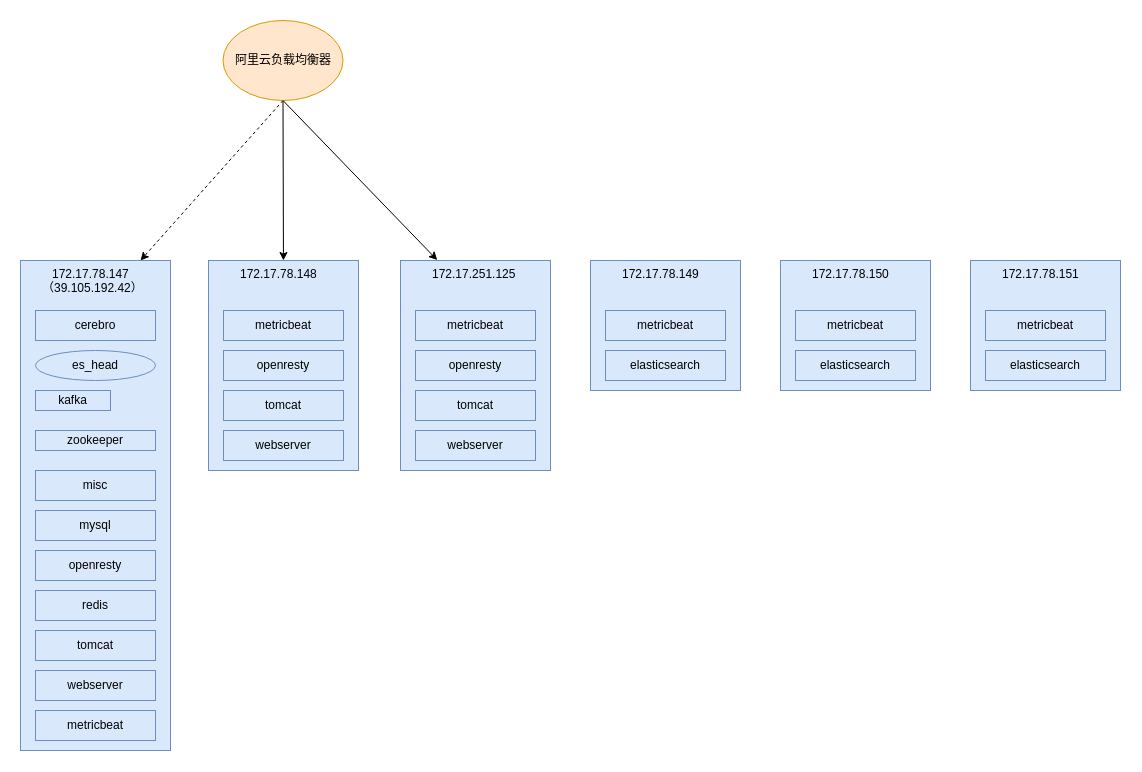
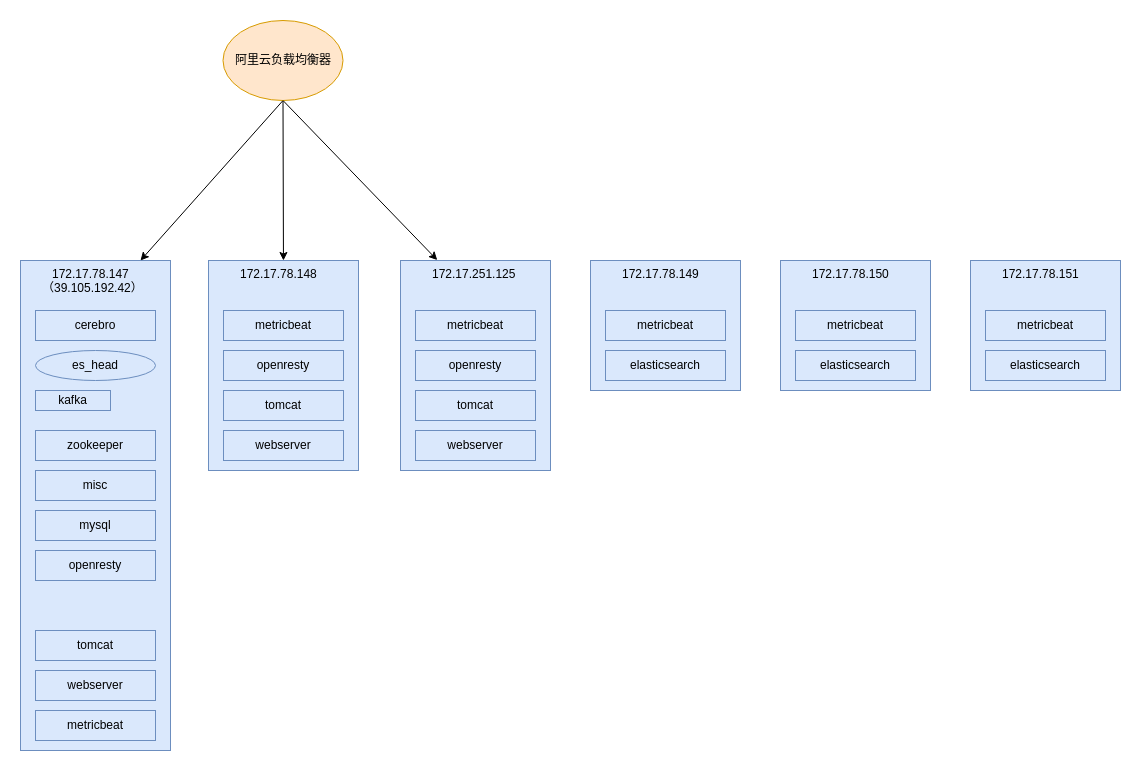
  <mxCell id="0" />
  <mxCell id="1" parent="0" />
  <mxCell id="2" value="" style="rounded=0;orthogonalLoop=1;jettySize=auto;html=1;entryX=0.5;entryY=0;entryDx=0;entryDy=0;strokeColor=none;" edge="1" parent="1" source="5" target="21"><mxGeometry relative="1" as="geometry"><mxPoint x="283" y="220" as="targetPoint" /></mxGeometry></mxCell>
  <mxCell id="3" style="rounded=0;orthogonalLoop=1;jettySize=auto;html=1;exitX=0.5;exitY=1;exitDx=0;exitDy=0;entryX=0.075;entryY=-0.014;entryDx=0;entryDy=0;entryPerimeter=0;" edge="1" parent="1" source="5" target="27"><mxGeometry relative="1" as="geometry" /></mxCell>
  <mxCell id="4" style="edgeStyle=none;rounded=0;orthogonalLoop=1;jettySize=auto;html=1;exitX=0.5;exitY=1;exitDx=0;exitDy=0;" edge="1" parent="1" source="5" target="21"><mxGeometry relative="1" as="geometry" /></mxCell>
  <mxCell id="5" value="阿里云负载均衡器" style="ellipse;whiteSpace=wrap;html=1;fillColor=#ffe6cc;strokeColor=#d79b00;" vertex="1" parent="1"><mxGeometry x="222.5" y="20" width="120" height="80" as="geometry" /></mxCell>
  <mxCell id="6" value="&lt;p&gt;&lt;br&gt;&lt;/p&gt;" style="rounded=0;whiteSpace=wrap;html=1;fillColor=#dae8fc;strokeColor=#6c8ebf;" vertex="1" parent="1"><mxGeometry x="20" y="260" width="150" height="490" as="geometry" /></mxCell>
- <mxCell id="7" value="" style="endArrow=classic;html=1;entryX=0.5;entryY=0;entryDx=0;entryDy=0;exitX=0.5;exitY=1;exitDx=0;exitDy=0;dashed=1;" edge="1" parent="1" source="5" target="8"><mxGeometry width="50" height="50" relative="1" as="geometry"><mxPoint x="30" y="380" as="sourcePoint" /><mxPoint x="80" y="330" as="targetPoint" /></mxGeometry></mxCell>
+ <mxCell id="7" value="" style="endArrow=classic;html=1;entryX=0.5;entryY=0;entryDx=0;entryDy=0;exitX=0.5;exitY=1;exitDx=0;exitDy=0;" edge="1" parent="1" source="5" target="8"><mxGeometry width="50" height="50" relative="1" as="geometry"><mxPoint x="30" y="380" as="sourcePoint" /><mxPoint x="80" y="330" as="targetPoint" /></mxGeometry></mxCell>
  <mxCell id="8" value="&amp;nbsp; &amp;nbsp;172.17.78.147&lt;br&gt;（39.105.192.42）" style="text;html=1;" vertex="1" parent="1"><mxGeometry x="40" y="260" width="200" height="30" as="geometry" /></mxCell>
  <mxCell id="9" value="cerebro" style="rounded=0;whiteSpace=wrap;html=1;fillColor=#dae8fc;strokeColor=#6c8ebf;" vertex="1" parent="1"><mxGeometry x="35" y="310" width="120" height="30" as="geometry" /></mxCell>
  <mxCell id="10" value="es_head" style="ellipse;whiteSpace=wrap;html=1;fillColor=#dae8fc;strokeColor=#6c8ebf;" vertex="1" parent="1"><mxGeometry x="35" y="350" width="120" height="30" as="geometry" /></mxCell>
  <mxCell id="11" value="kafka" style="rounded=0;whiteSpace=wrap;html=1;fillColor=#dae8fc;strokeColor=#6c8ebf;" vertex="1" parent="1"><mxGeometry x="35" y="390" width="75" height="20" as="geometry" /></mxCell>
- <mxCell id="12" value="zookeeper" style="rounded=0;whiteSpace=wrap;html=1;fillColor=#dae8fc;strokeColor=#6c8ebf;" vertex="1" parent="1"><mxGeometry x="35" y="430" width="120" height="20" as="geometry" /></mxCell>
+ <mxCell id="12" value="zookeeper" style="rounded=0;whiteSpace=wrap;html=1;fillColor=#dae8fc;strokeColor=#6c8ebf;" vertex="1" parent="1"><mxGeometry x="35" y="430" width="120" height="30" as="geometry" /></mxCell>
  <mxCell id="13" value="misc" style="rounded=0;whiteSpace=wrap;html=1;fillColor=#dae8fc;strokeColor=#6c8ebf;" vertex="1" parent="1"><mxGeometry x="35" y="470" width="120" height="30" as="geometry" /></mxCell>
  <mxCell id="14" value="mysql" style="rounded=0;whiteSpace=wrap;html=1;fillColor=#dae8fc;strokeColor=#6c8ebf;" vertex="1" parent="1"><mxGeometry x="35" y="510" width="120" height="30" as="geometry" /></mxCell>
  <mxCell id="15" value="openresty" style="rounded=0;whiteSpace=wrap;html=1;fillColor=#dae8fc;strokeColor=#6c8ebf;" vertex="1" parent="1"><mxGeometry x="35" y="550" width="120" height="30" as="geometry" /></mxCell>
- <mxCell id="16" value="redis" style="rounded=0;whiteSpace=wrap;html=1;fillColor=#dae8fc;strokeColor=#6c8ebf;" vertex="1" parent="1"><mxGeometry x="35" y="590" width="120" height="30" as="geometry" /></mxCell>
  <mxCell id="17" value="tomcat" style="rounded=0;whiteSpace=wrap;html=1;fillColor=#dae8fc;strokeColor=#6c8ebf;" vertex="1" parent="1"><mxGeometry x="35" y="630" width="120" height="30" as="geometry" /></mxCell>
  <mxCell id="18" value="webserver" style="rounded=0;whiteSpace=wrap;html=1;fillColor=#dae8fc;strokeColor=#6c8ebf;" vertex="1" parent="1"><mxGeometry x="35" y="670" width="120" height="30" as="geometry" /></mxCell>
  <mxCell id="19" value="metricbeat" style="rounded=0;whiteSpace=wrap;html=1;fillColor=#dae8fc;strokeColor=#6c8ebf;" vertex="1" parent="1"><mxGeometry x="35" y="710" width="120" height="30" as="geometry" /></mxCell>
  <mxCell id="20" value="&lt;p&gt;&lt;br&gt;&lt;/p&gt;" style="rounded=0;whiteSpace=wrap;html=1;fillColor=#dae8fc;strokeColor=#6c8ebf;" vertex="1" parent="1"><mxGeometry x="208" y="260" width="150" height="210" as="geometry" /></mxCell>
  <mxCell id="21" value="172.17.78.148" style="text;html=1;" vertex="1" parent="1"><mxGeometry x="238" y="260" width="90" height="30" as="geometry" /></mxCell>
  <mxCell id="22" value="metricbeat" style="rounded=0;whiteSpace=wrap;html=1;fillColor=#dae8fc;strokeColor=#6c8ebf;" vertex="1" parent="1"><mxGeometry x="223" y="310" width="120" height="30" as="geometry" /></mxCell>
  <mxCell id="23" value="openresty" style="rounded=0;whiteSpace=wrap;html=1;fillColor=#dae8fc;strokeColor=#6c8ebf;" vertex="1" parent="1"><mxGeometry x="223" y="350" width="120" height="30" as="geometry" /></mxCell>
  <mxCell id="24" value="tomcat" style="rounded=0;whiteSpace=wrap;html=1;fillColor=#dae8fc;strokeColor=#6c8ebf;" vertex="1" parent="1"><mxGeometry x="223" y="390" width="120" height="30" as="geometry" /></mxCell>
  <mxCell id="25" value="webserver" style="rounded=0;whiteSpace=wrap;html=1;fillColor=#dae8fc;strokeColor=#6c8ebf;" vertex="1" parent="1"><mxGeometry x="223" y="430" width="120" height="30" as="geometry" /></mxCell>
  <mxCell id="26" value="&lt;p&gt;&lt;br&gt;&lt;/p&gt;" style="rounded=0;whiteSpace=wrap;html=1;fillColor=#dae8fc;strokeColor=#6c8ebf;" vertex="1" parent="1"><mxGeometry x="400" y="260" width="150" height="210" as="geometry" /></mxCell>
  <mxCell id="27" value="172.17.251.125" style="text;html=1;" vertex="1" parent="1"><mxGeometry x="430" y="260" width="90" height="30" as="geometry" /></mxCell>
  <mxCell id="28" value="metricbeat" style="rounded=0;whiteSpace=wrap;html=1;fillColor=#dae8fc;strokeColor=#6c8ebf;" vertex="1" parent="1"><mxGeometry x="415" y="310" width="120" height="30" as="geometry" /></mxCell>
  <mxCell id="29" value="openresty" style="rounded=0;whiteSpace=wrap;html=1;fillColor=#dae8fc;strokeColor=#6c8ebf;" vertex="1" parent="1"><mxGeometry x="415" y="350" width="120" height="30" as="geometry" /></mxCell>
  <mxCell id="30" value="tomcat" style="rounded=0;whiteSpace=wrap;html=1;fillColor=#dae8fc;strokeColor=#6c8ebf;" vertex="1" parent="1"><mxGeometry x="415" y="390" width="120" height="30" as="geometry" /></mxCell>
  <mxCell id="31" value="webserver" style="rounded=0;whiteSpace=wrap;html=1;fillColor=#dae8fc;strokeColor=#6c8ebf;" vertex="1" parent="1"><mxGeometry x="415" y="430" width="120" height="30" as="geometry" /></mxCell>
  <mxCell id="32" value="&lt;p&gt;&lt;br&gt;&lt;/p&gt;" style="rounded=0;whiteSpace=wrap;html=1;fillColor=#dae8fc;strokeColor=#6c8ebf;" vertex="1" parent="1"><mxGeometry x="590" y="260" width="150" height="130" as="geometry" /></mxCell>
  <mxCell id="33" value="&lt;span&gt;172.17.78.149&lt;/span&gt;" style="text;html=1;" vertex="1" parent="1"><mxGeometry x="620" y="260" width="90" height="30" as="geometry" /></mxCell>
  <mxCell id="34" value="&lt;span&gt;metricbeat&lt;/span&gt;" style="rounded=0;whiteSpace=wrap;html=1;fillColor=#dae8fc;strokeColor=#6c8ebf;" vertex="1" parent="1"><mxGeometry x="605" y="310" width="120" height="30" as="geometry" /></mxCell>
  <mxCell id="35" value="elasticsearch" style="rounded=0;whiteSpace=wrap;html=1;fillColor=#dae8fc;strokeColor=#6c8ebf;" vertex="1" parent="1"><mxGeometry x="605" y="350" width="120" height="30" as="geometry" /></mxCell>
  <mxCell id="36" value="&lt;p&gt;&lt;br&gt;&lt;/p&gt;" style="rounded=0;whiteSpace=wrap;html=1;fillColor=#dae8fc;strokeColor=#6c8ebf;" vertex="1" parent="1"><mxGeometry x="780" y="260" width="150" height="130" as="geometry" /></mxCell>
  <mxCell id="37" value="&lt;span&gt;172.17.78.150&lt;/span&gt;" style="text;html=1;" vertex="1" parent="1"><mxGeometry x="810" y="260" width="90" height="30" as="geometry" /></mxCell>
  <mxCell id="38" value="&lt;span&gt;metricbeat&lt;/span&gt;" style="rounded=0;whiteSpace=wrap;html=1;fillColor=#dae8fc;strokeColor=#6c8ebf;" vertex="1" parent="1"><mxGeometry x="795" y="310" width="120" height="30" as="geometry" /></mxCell>
  <mxCell id="39" value="elasticsearch" style="rounded=0;whiteSpace=wrap;html=1;fillColor=#dae8fc;strokeColor=#6c8ebf;" vertex="1" parent="1"><mxGeometry x="795" y="350" width="120" height="30" as="geometry" /></mxCell>
  <mxCell id="40" value="&lt;p&gt;&lt;br&gt;&lt;/p&gt;" style="rounded=0;whiteSpace=wrap;html=1;fillColor=#dae8fc;strokeColor=#6c8ebf;" vertex="1" parent="1"><mxGeometry x="970" y="260" width="150" height="130" as="geometry" /></mxCell>
  <mxCell id="41" value="&lt;span&gt;172.17.78.151&lt;/span&gt;" style="text;html=1;" vertex="1" parent="1"><mxGeometry x="1000" y="260" width="90" height="30" as="geometry" /></mxCell>
  <mxCell id="42" value="&lt;span&gt;metricbeat&lt;/span&gt;" style="rounded=0;whiteSpace=wrap;html=1;fillColor=#dae8fc;strokeColor=#6c8ebf;" vertex="1" parent="1"><mxGeometry x="985" y="310" width="120" height="30" as="geometry" /></mxCell>
  <mxCell id="43" value="elasticsearch" style="rounded=0;whiteSpace=wrap;html=1;fillColor=#dae8fc;strokeColor=#6c8ebf;" vertex="1" parent="1"><mxGeometry x="985" y="350" width="120" height="30" as="geometry" /></mxCell>
